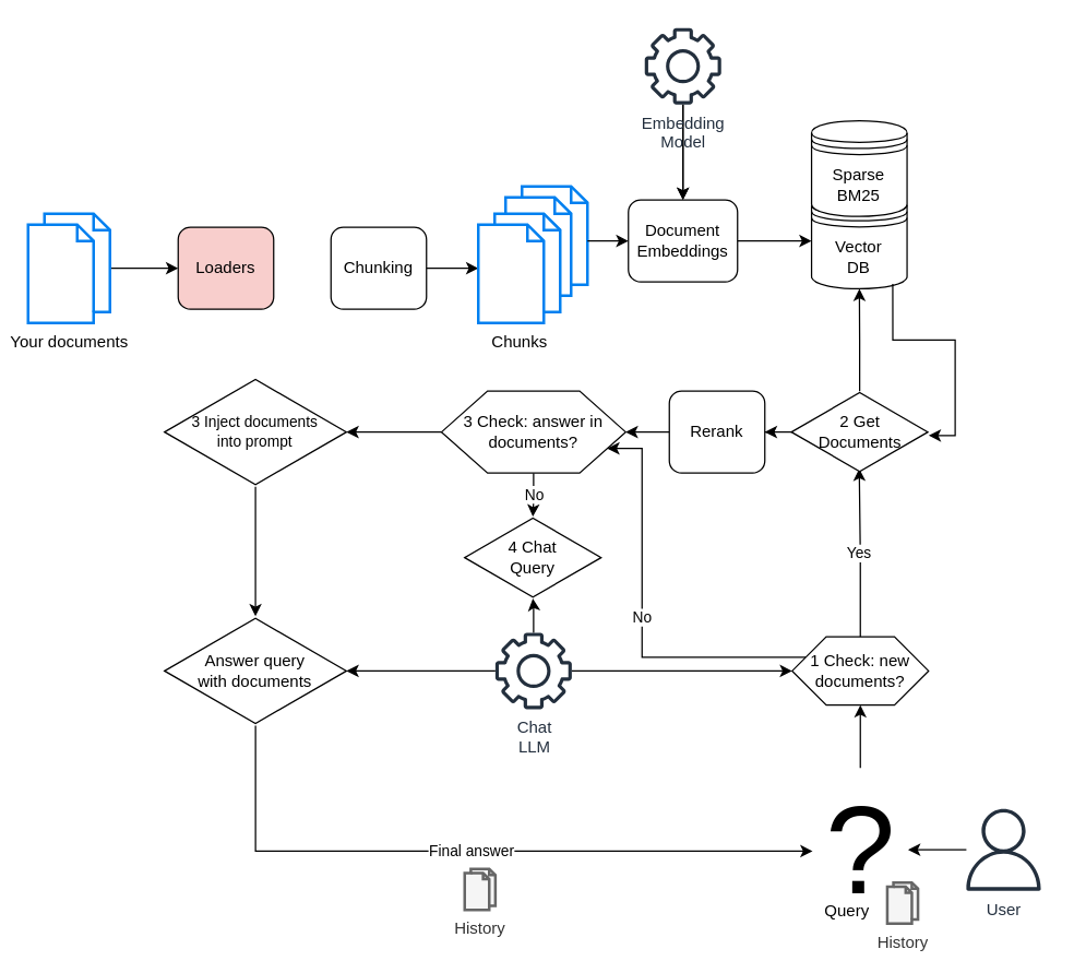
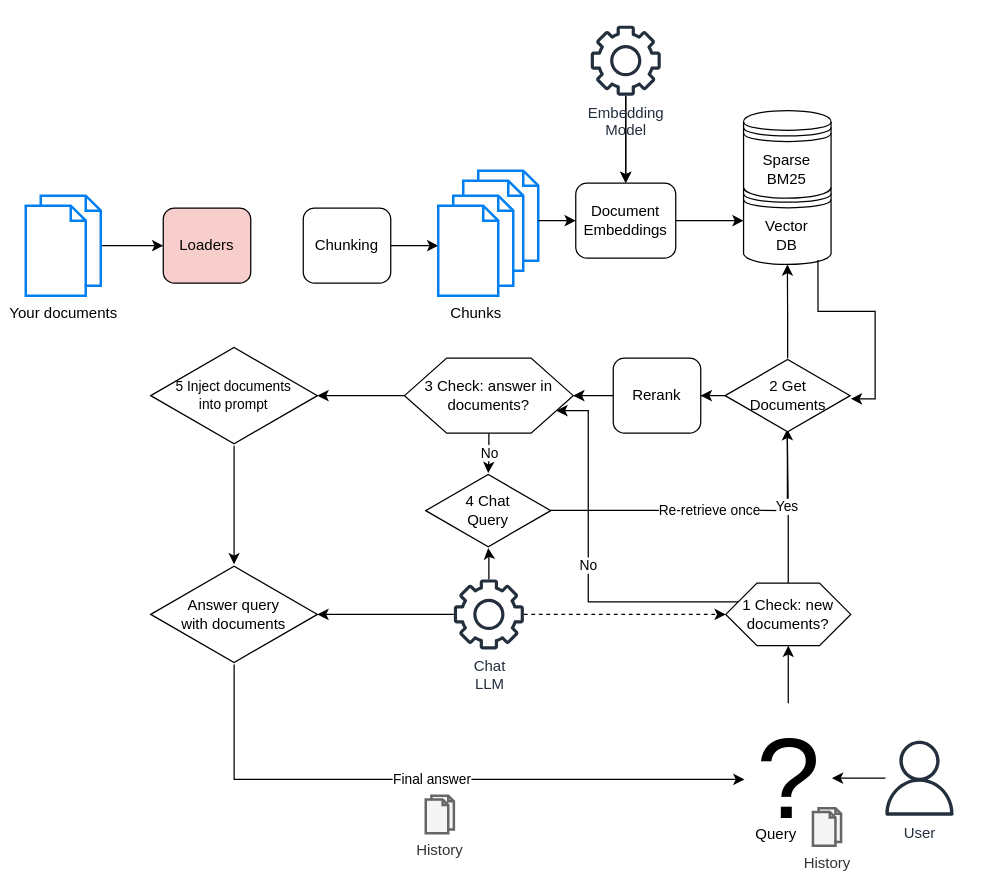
  <mxCell id="0" />
  <mxCell id="1" parent="0" />
+ <mxCell id="2" value="Re-retrieve once" style="edgeStyle=orthogonalEdgeStyle;rounded=0;orthogonalLoop=1;jettySize=auto;html=1;exitX=0.996;exitY=0.498;exitDx=0;exitDy=0;exitPerimeter=0;entryX=0.498;entryY=0.97;entryDx=0;entryDy=0;entryPerimeter=0;endArrow=none;endFill=0;" edge="1" parent="1" source="32" target="27"><mxGeometry relative="1" as="geometry"><mxPoint x="441" y="408" as="sourcePoint" /><mxPoint x="630" y="346" as="targetPoint" /></mxGeometry></mxCell>
  <mxCell id="3" value="Loaders" style="rounded=1;whiteSpace=wrap;html=1;fillColor=#f8cecc;" vertex="1" parent="1"><mxGeometry x="130" y="166" width="70" height="60" as="geometry" /></mxCell>
  <mxCell id="4" value="" style="edgeStyle=orthogonalEdgeStyle;rounded=0;orthogonalLoop=1;jettySize=auto;html=1;" edge="1" parent="1" source="5" target="3"><mxGeometry relative="1" as="geometry" /></mxCell>
  <mxCell id="5" value="Your documents" style="html=1;verticalLabelPosition=bottom;align=center;labelBackgroundColor=#ffffff;verticalAlign=top;strokeWidth=2;strokeColor=#0080F0;shadow=0;dashed=0;shape=mxgraph.ios7.icons.documents;" vertex="1" parent="1"><mxGeometry x="20" y="156" width="60" height="80" as="geometry" /></mxCell>
  <mxCell id="6" value="" style="edgeStyle=orthogonalEdgeStyle;rounded=0;orthogonalLoop=1;jettySize=auto;html=1;" edge="1" parent="1" source="7" target="10"><mxGeometry relative="1" as="geometry" /></mxCell>
  <mxCell id="7" value="Chunking" style="rounded=1;whiteSpace=wrap;html=1;" vertex="1" parent="1"><mxGeometry x="242" y="166" width="70" height="60" as="geometry" /></mxCell>
  <mxCell id="8" value="" style="group" vertex="1" connectable="0" parent="1"><mxGeometry x="350" y="136" width="80" height="100" as="geometry" /></mxCell>
  <mxCell id="9" value="&lt;div&gt;&lt;br&gt;&lt;/div&gt;" style="html=1;verticalLabelPosition=bottom;align=center;labelBackgroundColor=#ffffff;verticalAlign=top;strokeWidth=2;strokeColor=#0080F0;shadow=0;dashed=0;shape=mxgraph.ios7.icons.documents;" vertex="1" parent="8"><mxGeometry x="20" width="60" height="80" as="geometry" /></mxCell>
  <mxCell id="10" value="Chunks" style="html=1;verticalLabelPosition=bottom;align=center;labelBackgroundColor=#ffffff;verticalAlign=top;strokeWidth=2;strokeColor=#0080F0;shadow=0;dashed=0;shape=mxgraph.ios7.icons.documents;" vertex="1" parent="8"><mxGeometry y="20" width="60" height="80" as="geometry" /></mxCell>
  <mxCell id="11" value="" style="edgeStyle=orthogonalEdgeStyle;rounded=0;orthogonalLoop=1;jettySize=auto;html=1;" edge="1" parent="1" source="12" target="15"><mxGeometry relative="1" as="geometry" /></mxCell>
  <mxCell id="12" value="&lt;div&gt;Document&lt;/div&gt;&lt;div&gt;Embeddings&lt;br&gt;&lt;/div&gt;" style="rounded=1;whiteSpace=wrap;html=1;" vertex="1" parent="1"><mxGeometry x="460" y="146" width="80" height="60" as="geometry" /></mxCell>
  <mxCell id="13" value="" style="edgeStyle=orthogonalEdgeStyle;rounded=0;orthogonalLoop=1;jettySize=auto;html=1;" edge="1" parent="1" source="41" target="12"><mxGeometry relative="1" as="geometry"><mxPoint x="500" y="84" as="sourcePoint" /></mxGeometry></mxCell>
  <mxCell id="14" value="" style="edgeStyle=orthogonalEdgeStyle;rounded=0;orthogonalLoop=1;jettySize=auto;html=1;" edge="1" parent="1" source="9" target="12"><mxGeometry relative="1" as="geometry" /></mxCell>
  <mxCell id="15" value="&lt;div&gt;Vector&lt;/div&gt;&lt;div&gt;DB&lt;/div&gt;" style="shape=datastore;whiteSpace=wrap;html=1;" vertex="1" parent="1"><mxGeometry x="594.25" y="141" width="70" height="70" as="geometry" /></mxCell>
  <mxCell id="16" value="" style="edgeStyle=orthogonalEdgeStyle;rounded=0;orthogonalLoop=1;jettySize=auto;html=1;" edge="1" parent="1" source="17" target="45"><mxGeometry relative="1" as="geometry"><mxPoint x="650.75" y="622" as="targetPoint" /></mxGeometry></mxCell>
  <mxCell id="17" value="User" style="sketch=0;outlineConnect=0;fontColor=#232F3E;gradientColor=none;fillColor=#232F3D;strokeColor=none;dashed=0;verticalLabelPosition=bottom;verticalAlign=top;align=center;html=1;fontSize=12;fontStyle=0;aspect=fixed;pointerEvents=1;shape=mxgraph.aws4.user;" vertex="1" parent="1"><mxGeometry x="705" y="592" width="60" height="60" as="geometry" /></mxCell>
- <mxCell id="18" value="" style="edgeStyle=orthogonalEdgeStyle;rounded=0;orthogonalLoop=1;jettySize=auto;html=1;" edge="1" parent="1" source="43" target="22"><mxGeometry relative="1" as="geometry"><mxPoint x="419.778" y="491" as="sourcePoint" /></mxGeometry></mxCell>
+ <mxCell id="18" value="" style="edgeStyle=orthogonalEdgeStyle;rounded=0;orthogonalLoop=1;jettySize=auto;html=1;dashed=1;" edge="1" parent="1" source="43" target="22"><mxGeometry relative="1" as="geometry"><mxPoint x="419.778" y="491" as="sourcePoint" /></mxGeometry></mxCell>
  <mxCell id="19" value="" style="edgeStyle=orthogonalEdgeStyle;rounded=0;orthogonalLoop=1;jettySize=auto;html=1;" edge="1" parent="1" source="43" target="35"><mxGeometry relative="1" as="geometry"><mxPoint x="360.222" y="491" as="sourcePoint" /></mxGeometry></mxCell>
  <mxCell id="20" value="Yes" style="edgeStyle=orthogonalEdgeStyle;rounded=0;orthogonalLoop=1;jettySize=auto;html=1;exitX=0.5;exitY=0;exitDx=0;exitDy=0;entryX=0.497;entryY=0.947;entryDx=0;entryDy=0;entryPerimeter=0;" edge="1" parent="1" source="22" target="27"><mxGeometry relative="1" as="geometry"><mxPoint x="629" y="352" as="targetPoint" /></mxGeometry></mxCell>
  <mxCell id="21" value="No" style="edgeStyle=elbowEdgeStyle;rounded=0;orthogonalLoop=1;jettySize=auto;html=1;exitX=0;exitY=0.25;exitDx=0;exitDy=0;entryX=1;entryY=0.75;entryDx=0;entryDy=0;" edge="1" parent="1" source="22" target="31"><mxGeometry relative="1" as="geometry"><mxPoint x="490" y="366" as="targetPoint" /><Array as="points"><mxPoint x="470" y="396" /></Array></mxGeometry></mxCell>
  <mxCell id="22" value="1 Check: new documents?" style="shape=hexagon;perimeter=hexagonPerimeter2;whiteSpace=wrap;html=1;size=0.25" vertex="1" parent="1"><mxGeometry x="580" y="466" width="100" height="50" as="geometry" /></mxCell>
  <mxCell id="23" value="" style="edgeStyle=orthogonalEdgeStyle;rounded=0;orthogonalLoop=1;jettySize=auto;html=1;" edge="1" parent="1" source="45" target="22"><mxGeometry relative="1" as="geometry"><mxPoint x="630.31" y="577.089" as="sourcePoint" /></mxGeometry></mxCell>
  <mxCell id="24" value="&lt;div&gt;Sparse&lt;/div&gt;&lt;div&gt;BM25&lt;br&gt;&lt;/div&gt;" style="shape=datastore;whiteSpace=wrap;html=1;" vertex="1" parent="1"><mxGeometry x="594.25" y="88" width="70" height="70" as="geometry" /></mxCell>
  <mxCell id="25" value="" style="edgeStyle=orthogonalEdgeStyle;rounded=0;orthogonalLoop=1;jettySize=auto;html=1;" edge="1" parent="1" source="27" target="15"><mxGeometry relative="1" as="geometry" /></mxCell>
  <mxCell id="26" value="" style="edgeStyle=orthogonalEdgeStyle;rounded=0;orthogonalLoop=1;jettySize=auto;html=1;" edge="1" parent="1" source="27" target="39"><mxGeometry relative="1" as="geometry" /></mxCell>
  <mxCell id="27" value="&lt;div&gt;2 Get&lt;/div&gt;&lt;div&gt;Documents&lt;/div&gt;" style="html=1;whiteSpace=wrap;aspect=fixed;shape=isoRectangle;" vertex="1" parent="1"><mxGeometry x="579.5" y="286" width="100" height="60" as="geometry" /></mxCell>
  <mxCell id="28" style="edgeStyle=orthogonalEdgeStyle;rounded=0;orthogonalLoop=1;jettySize=auto;html=1;exitX=0.85;exitY=0.95;exitDx=0;exitDy=0;exitPerimeter=0;entryX=1.006;entryY=0.543;entryDx=0;entryDy=0;entryPerimeter=0;" edge="1" parent="1" source="15" target="27"><mxGeometry relative="1" as="geometry" /></mxCell>
  <mxCell id="29" value="No" style="edgeStyle=orthogonalEdgeStyle;rounded=0;orthogonalLoop=1;jettySize=auto;html=1;" edge="1" parent="1" source="31" target="32"><mxGeometry relative="1" as="geometry" /></mxCell>
  <mxCell id="30" value="" style="edgeStyle=orthogonalEdgeStyle;rounded=0;orthogonalLoop=1;jettySize=auto;html=1;" edge="1" parent="1" source="31" target="34"><mxGeometry relative="1" as="geometry" /></mxCell>
  <mxCell id="31" value="3 Check: answer in documents?" style="shape=hexagon;perimeter=hexagonPerimeter2;whiteSpace=wrap;html=1;size=0.25" vertex="1" parent="1"><mxGeometry x="323" y="286" width="135" height="60" as="geometry" /></mxCell>
  <mxCell id="32" value="&lt;div&gt;4 Chat&lt;/div&gt;&lt;div&gt;Query&lt;br&gt;&lt;/div&gt;" style="html=1;whiteSpace=wrap;aspect=fixed;shape=isoRectangle;" vertex="1" parent="1"><mxGeometry x="340" y="378" width="100" height="60" as="geometry" /></mxCell>
  <mxCell id="33" value="" style="edgeStyle=orthogonalEdgeStyle;rounded=0;orthogonalLoop=1;jettySize=auto;html=1;" edge="1" parent="1" source="34" target="35"><mxGeometry relative="1" as="geometry" /></mxCell>
- <mxCell id="34" value="&lt;div style=&quot;font-size: 11px;&quot;&gt;3 Inject documents&lt;/div&gt;&lt;div style=&quot;font-size: 11px;&quot;&gt;into prompt&lt;br style=&quot;font-size: 11px;&quot;&gt;&lt;/div&gt;" style="html=1;whiteSpace=wrap;aspect=fixed;shape=isoRectangle;fontSize=11;" vertex="1" parent="1"><mxGeometry x="120" y="276" width="133.34" height="80" as="geometry" /></mxCell>
+ <mxCell id="34" value="&lt;div style=&quot;font-size: 11px;&quot;&gt;5 Inject documents&lt;/div&gt;&lt;div style=&quot;font-size: 11px;&quot;&gt;into prompt&lt;br style=&quot;font-size: 11px;&quot;&gt;&lt;/div&gt;" style="html=1;whiteSpace=wrap;aspect=fixed;shape=isoRectangle;fontSize=11;" vertex="1" parent="1"><mxGeometry x="120" y="276" width="133.34" height="80" as="geometry" /></mxCell>
  <mxCell id="35" value="&lt;div style=&quot;font-size: 12px;&quot;&gt;Answer query&lt;/div&gt;&lt;div style=&quot;font-size: 12px;&quot;&gt;with documents&lt;br style=&quot;font-size: 12px;&quot;&gt;&lt;/div&gt;" style="html=1;whiteSpace=wrap;aspect=fixed;shape=isoRectangle;fontSize=12;" vertex="1" parent="1"><mxGeometry x="120" y="451" width="133.34" height="80" as="geometry" /></mxCell>
  <mxCell id="36" value="Final answer" style="edgeStyle=orthogonalEdgeStyle;rounded=0;orthogonalLoop=1;jettySize=auto;html=1;" edge="1" parent="1" source="35" target="45"><mxGeometry relative="1" as="geometry"><mxPoint x="609.75" y="623.034" as="targetPoint" /><Array as="points"><mxPoint x="187" y="623" /></Array></mxGeometry></mxCell>
  <mxCell id="37" value="History" style="html=1;verticalLabelPosition=bottom;align=center;labelBackgroundColor=#ffffff;verticalAlign=top;strokeWidth=2;strokeColor=#666666;shadow=0;dashed=0;shape=mxgraph.ios7.icons.documents;fillColor=#f5f5f5;fontColor=#333333;" vertex="1" parent="1"><mxGeometry x="340" y="636" width="22.5" height="30" as="geometry" /></mxCell>
  <mxCell id="38" value="" style="edgeStyle=orthogonalEdgeStyle;rounded=0;orthogonalLoop=1;jettySize=auto;html=1;" edge="1" parent="1" source="39" target="31"><mxGeometry relative="1" as="geometry" /></mxCell>
  <mxCell id="39" value="Rerank" style="rounded=1;whiteSpace=wrap;html=1;" vertex="1" parent="1"><mxGeometry x="490" y="286" width="70" height="60" as="geometry" /></mxCell>
  <mxCell id="40" value="" style="edgeStyle=orthogonalEdgeStyle;rounded=0;orthogonalLoop=1;jettySize=auto;html=1;" edge="1" parent="1" source="41" target="12"><mxGeometry relative="1" as="geometry" /></mxCell>
  <mxCell id="41" value="Embedding&lt;br&gt;Model" style="sketch=0;outlineConnect=0;fontColor=#232F3E;gradientColor=none;fillColor=#232F3D;strokeColor=none;dashed=0;verticalLabelPosition=bottom;verticalAlign=top;align=center;html=1;fontSize=12;fontStyle=0;aspect=fixed;pointerEvents=1;shape=mxgraph.aws4.gear;" vertex="1" parent="1"><mxGeometry x="472" y="20" width="56" height="56" as="geometry" /></mxCell>
  <mxCell id="42" value="" style="edgeStyle=orthogonalEdgeStyle;rounded=0;orthogonalLoop=1;jettySize=auto;html=1;" edge="1" parent="1" source="43" target="32"><mxGeometry relative="1" as="geometry" /></mxCell>
  <mxCell id="43" value="Chat&lt;br&gt;LLM" style="sketch=0;outlineConnect=0;fontColor=#232F3E;gradientColor=none;fillColor=#232F3D;strokeColor=none;dashed=0;verticalLabelPosition=bottom;verticalAlign=top;align=center;html=1;fontSize=12;fontStyle=0;aspect=fixed;pointerEvents=1;shape=mxgraph.aws4.gear;" vertex="1" parent="1"><mxGeometry x="362.5" y="463" width="56" height="56" as="geometry" /></mxCell>
  <mxCell id="44" value="History" style="html=1;verticalLabelPosition=bottom;align=center;labelBackgroundColor=#ffffff;verticalAlign=top;strokeWidth=2;strokeColor=#666666;shadow=0;dashed=0;shape=mxgraph.ios7.icons.documents;fillColor=#f5f5f5;fontColor=#333333;" vertex="1" parent="1"><mxGeometry x="649.75" y="646" width="22.5" height="30" as="geometry" /></mxCell>
  <mxCell id="45" value="?" style="text;html=1;align=center;verticalAlign=middle;resizable=0;points=[];autosize=1;strokeColor=none;fillColor=none;fontSize=92;" vertex="1" parent="1"><mxGeometry x="595" y="562" width="70" height="120" as="geometry" /></mxCell>
  <mxCell id="46" value="Query" style="text;html=1;align=center;verticalAlign=middle;resizable=0;points=[];autosize=1;strokeColor=none;fillColor=none;" vertex="1" parent="1"><mxGeometry x="589.75" y="652" width="60" height="30" as="geometry" /></mxCell>
